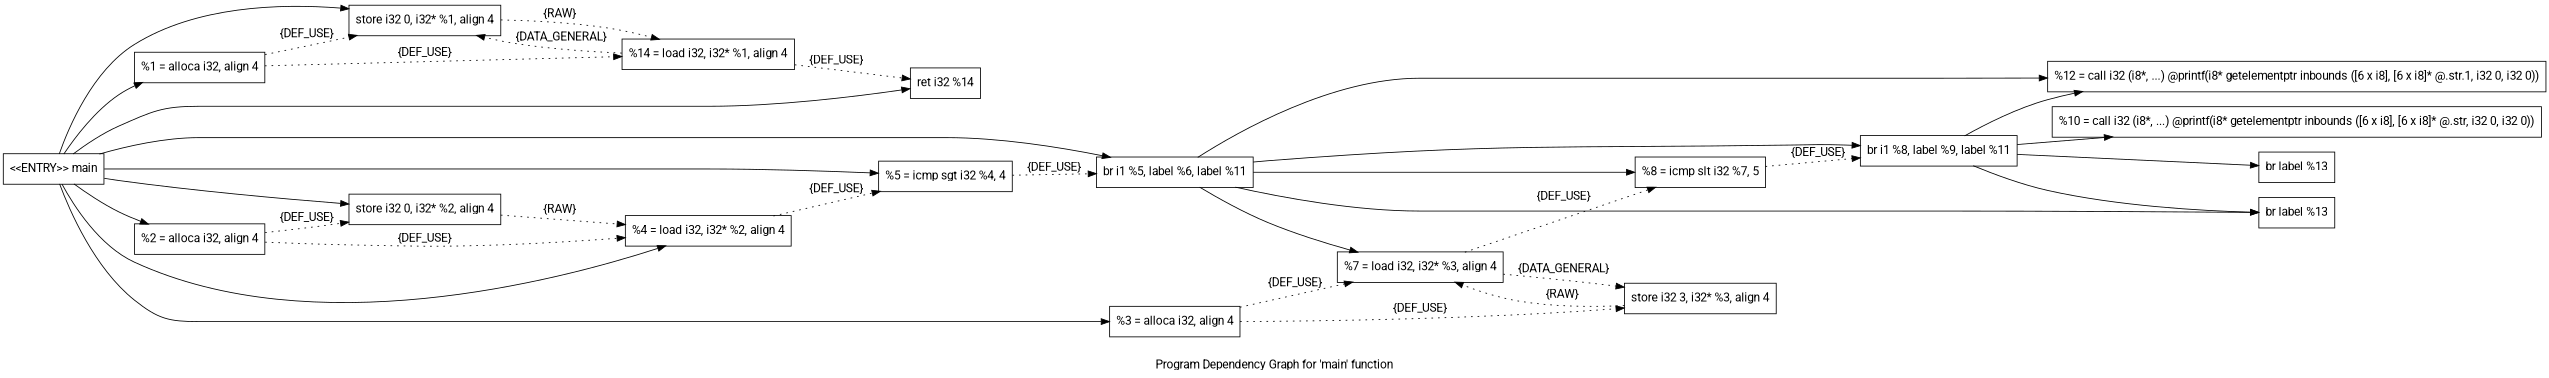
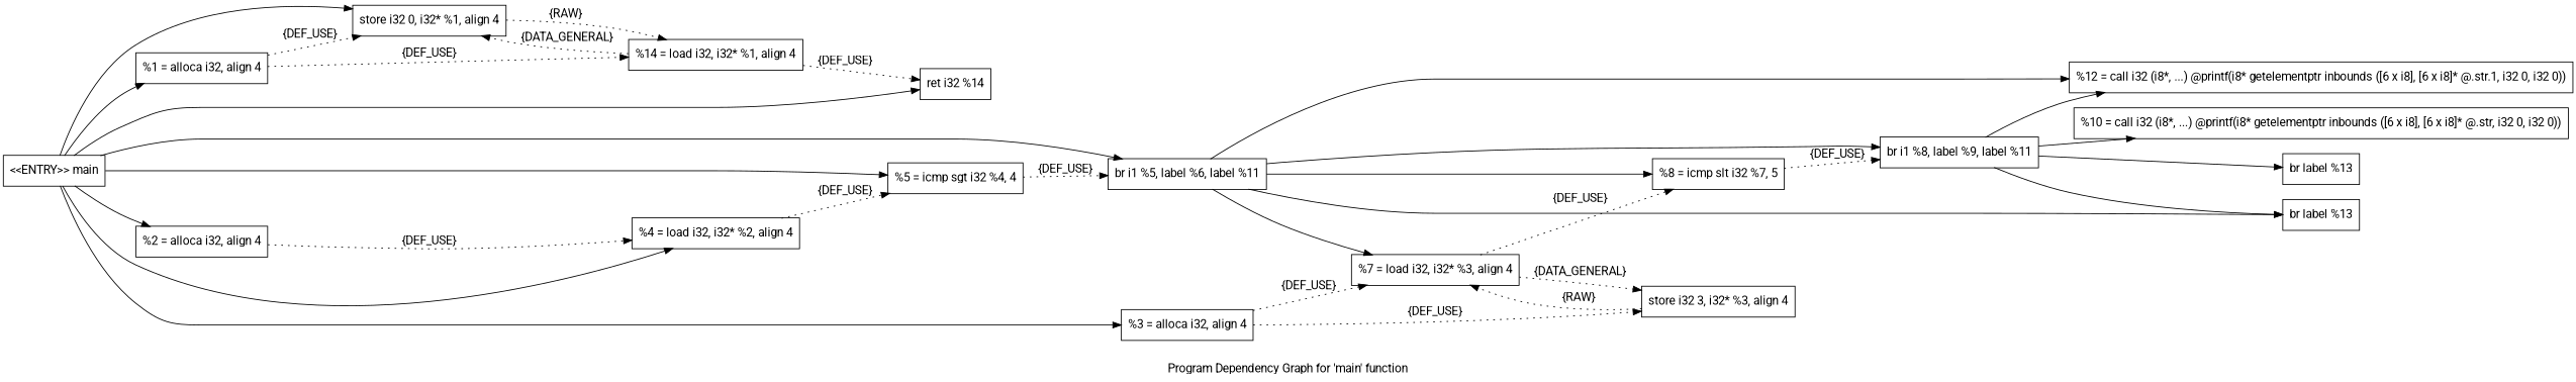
  digraph {
    fontname=Roboto
    label="Program Dependency Graph for 'main' function"
    rankdir=LR
    node [fontname=Roboto shape=record]
    edge [fontname=Roboto]
    n1 [label="{  %1 = alloca i32, align 4}"]
    n2 [label="{  store i32 0, i32* %1, align 4}"]
    n3 [label="{  %14 = load i32, i32* %1, align 4}"]
    n4 [label="{  ret i32 %14}"]
    n5 [label="{  %2 = alloca i32, align 4}"]
-   n6 [label="{  store i32 0, i32* %2, align 4}"]
    n7 [label="{  %4 = load i32, i32* %2, align 4}"]
    n8 [label="{  %5 = icmp sgt i32 %4, 4}"]
    n9 [label="{  br i1 %5, label %6, label %11}"]
    n10 [label="{  %7 = load i32, i32* %3, align 4}"]
    n11 [label="{  %8 = icmp slt i32 %7, 5}"]
    n12 [label="{  br i1 %8, label %9, label %11}"]
    n13 [label="{  %12 = call i32 (i8*, ...) @printf(i8* getelementptr inbounds ([6 x i8], [6 x i8]* @.str.1, i32 0, i32 0))}"]
    n14 [label="{  br label %13}"]
    n15 [label="{  %3 = alloca i32, align 4}"]
    n16 [label="{  store i32 3, i32* %3, align 4}"]
    n17 [label="{  %10 = call i32 (i8*, ...) @printf(i8* getelementptr inbounds ([6 x i8], [6 x i8]* @.str, i32 0, i32 0))}"]
    n18 [label="{  br label %13}"]
    n19 [label="{\<\<ENTRY\>\> main}"]
    n1 -> n2 [label="{DEF_USE}" style=dotted]
    n1 -> n3 [label="{DEF_USE}" style=dotted]
    n2 -> n3 [label="{RAW} " style=dotted]
    n3 -> n2 [label="{DATA_GENERAL}" style=dotted]
    n3 -> n4 [label="{DEF_USE}" style=dotted]
-   n5 -> n6 [label="{DEF_USE}" style=dotted]
    n5 -> n7 [label="{DEF_USE}" style=dotted]
-   n6 -> n7 [label="{RAW} " style=dotted]
    n7 -> n8 [label="{DEF_USE}" style=dotted]
    n8 -> n9 [label="{DEF_USE}" style=dotted]
    n9 -> n10
    n9 -> n11
    n9 -> n12
    n9 -> n13
    n9 -> n14
    n10 -> n11 [label="{DEF_USE}" style=dotted]
    n10 -> n16 [label="{DATA_GENERAL}" style=dotted]
    n11 -> n12 [label="{DEF_USE}" style=dotted]
    n12 -> n13
    n12 -> n14
    n12 -> n17
    n12 -> n18
    n15 -> n10 [label="{DEF_USE}" style=dotted]
    n15 -> n16 [label="{DEF_USE}" style=dotted]
    n16 -> n10 [label="{RAW} " style=dotted]
    n19 -> n1
    n19 -> n2
    n19 -> n4
    n19 -> n5
-   n19 -> n6
    n19 -> n7
    n19 -> n8
    n19 -> n9
    n19 -> n15
  }
